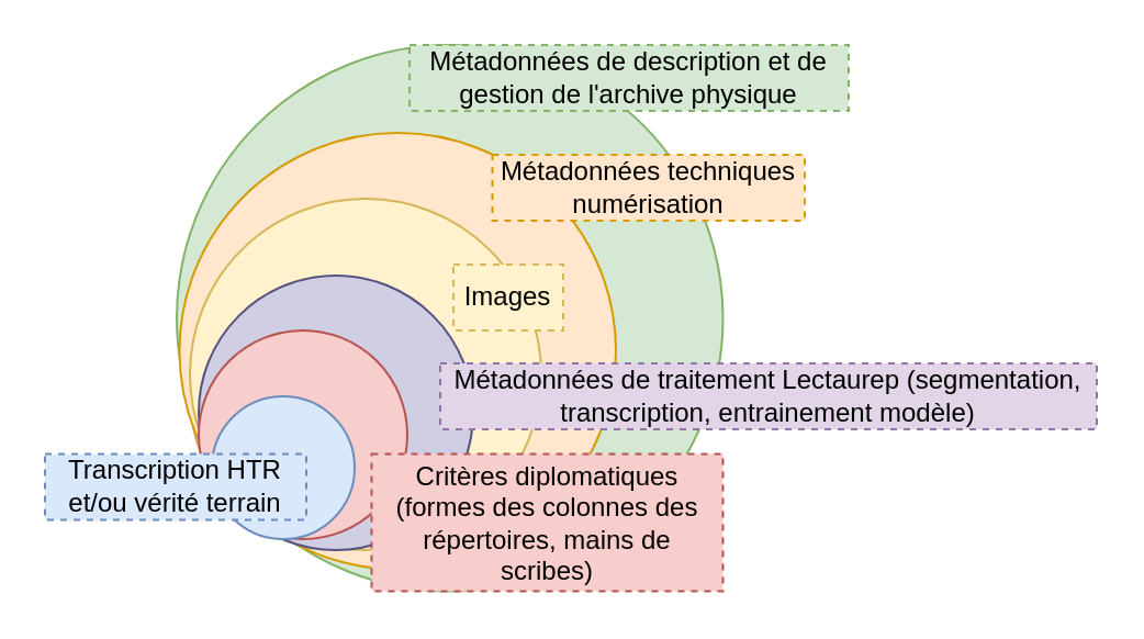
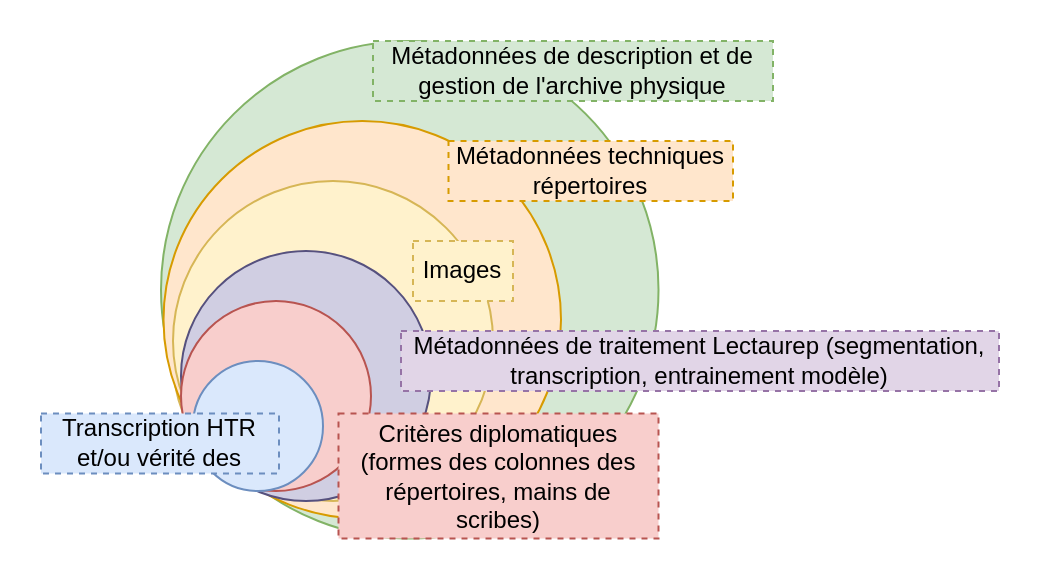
  <mxCell id="0" />
  <mxCell id="1" parent="0" />
  <mxCell id="2" value="" style="ellipse;whiteSpace=wrap;html=1;aspect=fixed;fillColor=#fff2cc;strokeColor=#d6b656;" vertex="1" parent="1"><mxGeometry x="86" y="110" width="140" height="140" as="geometry" /></mxCell>
  <mxCell id="3" value="" style="ellipse;whiteSpace=wrap;html=1;aspect=fixed;fillColor=#d5e8d4;strokeColor=#82b366;" vertex="1" parent="1"><mxGeometry x="80" y="20" width="248.75" height="248.75" as="geometry" /></mxCell>
  <mxCell id="4" value="" style="ellipse;whiteSpace=wrap;html=1;aspect=fixed;fillColor=#ffe6cc;strokeColor=#d79b00;" vertex="1" parent="1"><mxGeometry x="81.25" y="60" width="198.75" height="198.75" as="geometry" /></mxCell>
  <mxCell id="5" value="" style="ellipse;whiteSpace=wrap;html=1;aspect=fixed;fillColor=#fff2cc;strokeColor=#d6b656;" vertex="1" parent="1"><mxGeometry x="86" y="90" width="160" height="160" as="geometry" /></mxCell>
  <mxCell id="6" value="Images" style="text;html=1;strokeColor=#d6b656;fillColor=#fff2cc;align=center;verticalAlign=middle;whiteSpace=wrap;rounded=0;dashed=1;" vertex="1" parent="1"><mxGeometry x="206" y="120" width="50" height="30" as="geometry" /></mxCell>
- <mxCell id="7" value="Métadonnées techniques numérisation" style="text;html=1;strokeColor=#d79b00;fillColor=#ffe6cc;align=center;verticalAlign=middle;whiteSpace=wrap;rounded=0;dashed=1;" vertex="1" parent="1"><mxGeometry x="223.75" y="70" width="142.25" height="30" as="geometry" /></mxCell>
+ <mxCell id="7" value="Métadonnées techniques répertoires" style="text;html=1;strokeColor=#d79b00;fillColor=#ffe6cc;align=center;verticalAlign=middle;whiteSpace=wrap;rounded=0;dashed=1;" vertex="1" parent="1"><mxGeometry x="223.75" y="70" width="142.25" height="30" as="geometry" /></mxCell>
  <mxCell id="8" value="Métadonnées de description et de gestion de l'archive physique" style="text;html=1;strokeColor=#82b366;fillColor=#d5e8d4;align=center;verticalAlign=middle;whiteSpace=wrap;rounded=0;dashed=1;" vertex="1" parent="1"><mxGeometry x="186" y="20" width="200" height="30" as="geometry" /></mxCell>
  <mxCell id="9" value="" style="ellipse;whiteSpace=wrap;html=1;aspect=fixed;fillColor=#d0cee2;strokeColor=#56517e;" vertex="1" parent="1"><mxGeometry x="90" y="125" width="125" height="125" as="geometry" /></mxCell>
  <mxCell id="10" value="Métadonnées de traitement Lectaurep (segmentation, transcription, entrainement modèle) " style="text;html=1;strokeColor=#9673a6;fillColor=#e1d5e7;align=center;verticalAlign=middle;whiteSpace=wrap;rounded=0;dashed=1;" vertex="1" parent="1"><mxGeometry x="200" y="165" width="299" height="30" as="geometry" /></mxCell>
  <mxCell id="11" value="" style="ellipse;whiteSpace=wrap;html=1;aspect=fixed;fillColor=#f8cecc;strokeColor=#b85450;" vertex="1" parent="1"><mxGeometry x="90" y="150" width="95" height="95" as="geometry" /></mxCell>
  <mxCell id="12" value="" style="ellipse;whiteSpace=wrap;html=1;aspect=fixed;fillColor=#dae8fc;strokeColor=#6c8ebf;" vertex="1" parent="1"><mxGeometry x="96" y="180" width="65" height="65" as="geometry" /></mxCell>
  <mxCell id="13" value="Critères diplomatiques (formes des colonnes des répertoires, mains de scribes)" style="text;html=1;strokeColor=#b85450;fillColor=#f8cecc;align=center;verticalAlign=middle;whiteSpace=wrap;rounded=0;dashed=1;" vertex="1" parent="1"><mxGeometry x="168.75" y="206.25" width="160" height="62.5" as="geometry" /></mxCell>
- <mxCell id="14" value="Transcription HTR et/ou vérité terrain" style="text;html=1;strokeColor=#6c8ebf;fillColor=#dae8fc;align=center;verticalAlign=middle;whiteSpace=wrap;rounded=0;dashed=1;" vertex="1" parent="1"><mxGeometry x="20" y="206.25" width="119" height="30" as="geometry" /></mxCell>
+ <mxCell id="14" value="Transcription HTR et/ou vérité des" style="text;html=1;strokeColor=#6c8ebf;fillColor=#dae8fc;align=center;verticalAlign=middle;whiteSpace=wrap;rounded=0;dashed=1;" vertex="1" parent="1"><mxGeometry x="20" y="206.25" width="119" height="30" as="geometry" /></mxCell>
